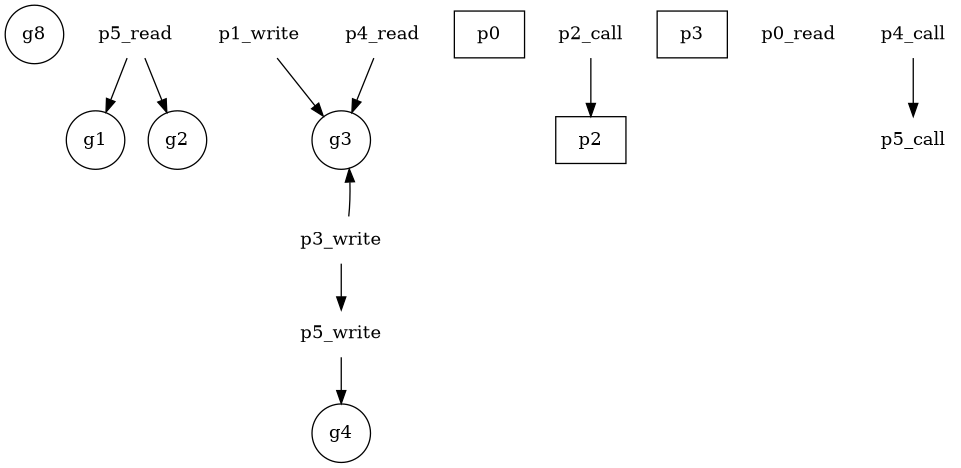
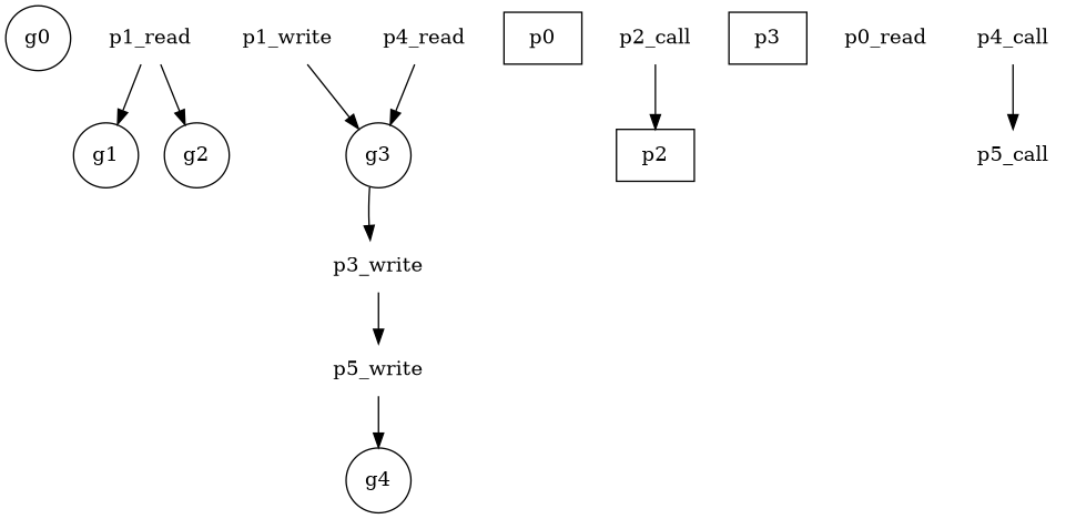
  digraph {
    splies=true
    node [shape=none]
-   g0 [shape=circle label=g8]
+   g0 [shape=circle]
    g1 [shape=circle]
    g2 [shape=circle]
    g3 [shape=circle]
    g4 [shape=circle]
    p0 [shape=box]
    p2 [shape=box]
    p3 [shape=box]
    n9 [label=p0_read]
    p1_write
    n11 [label=p2_call]
    p4_read
-   p5_read
+   p5_read [label=p1_read]
    n14 [label=p3_write]
    p5_write
    p4_call
    p5_call
    p1_write -> g3
    n11 -> p2
    p4_read -> g3
    p5_read -> g1
    p5_read -> g2
-   n14 -> g3
+   g3 -> n14
    n14 -> p5_write
    p5_write -> g4
    p4_call -> p5_call
  }
